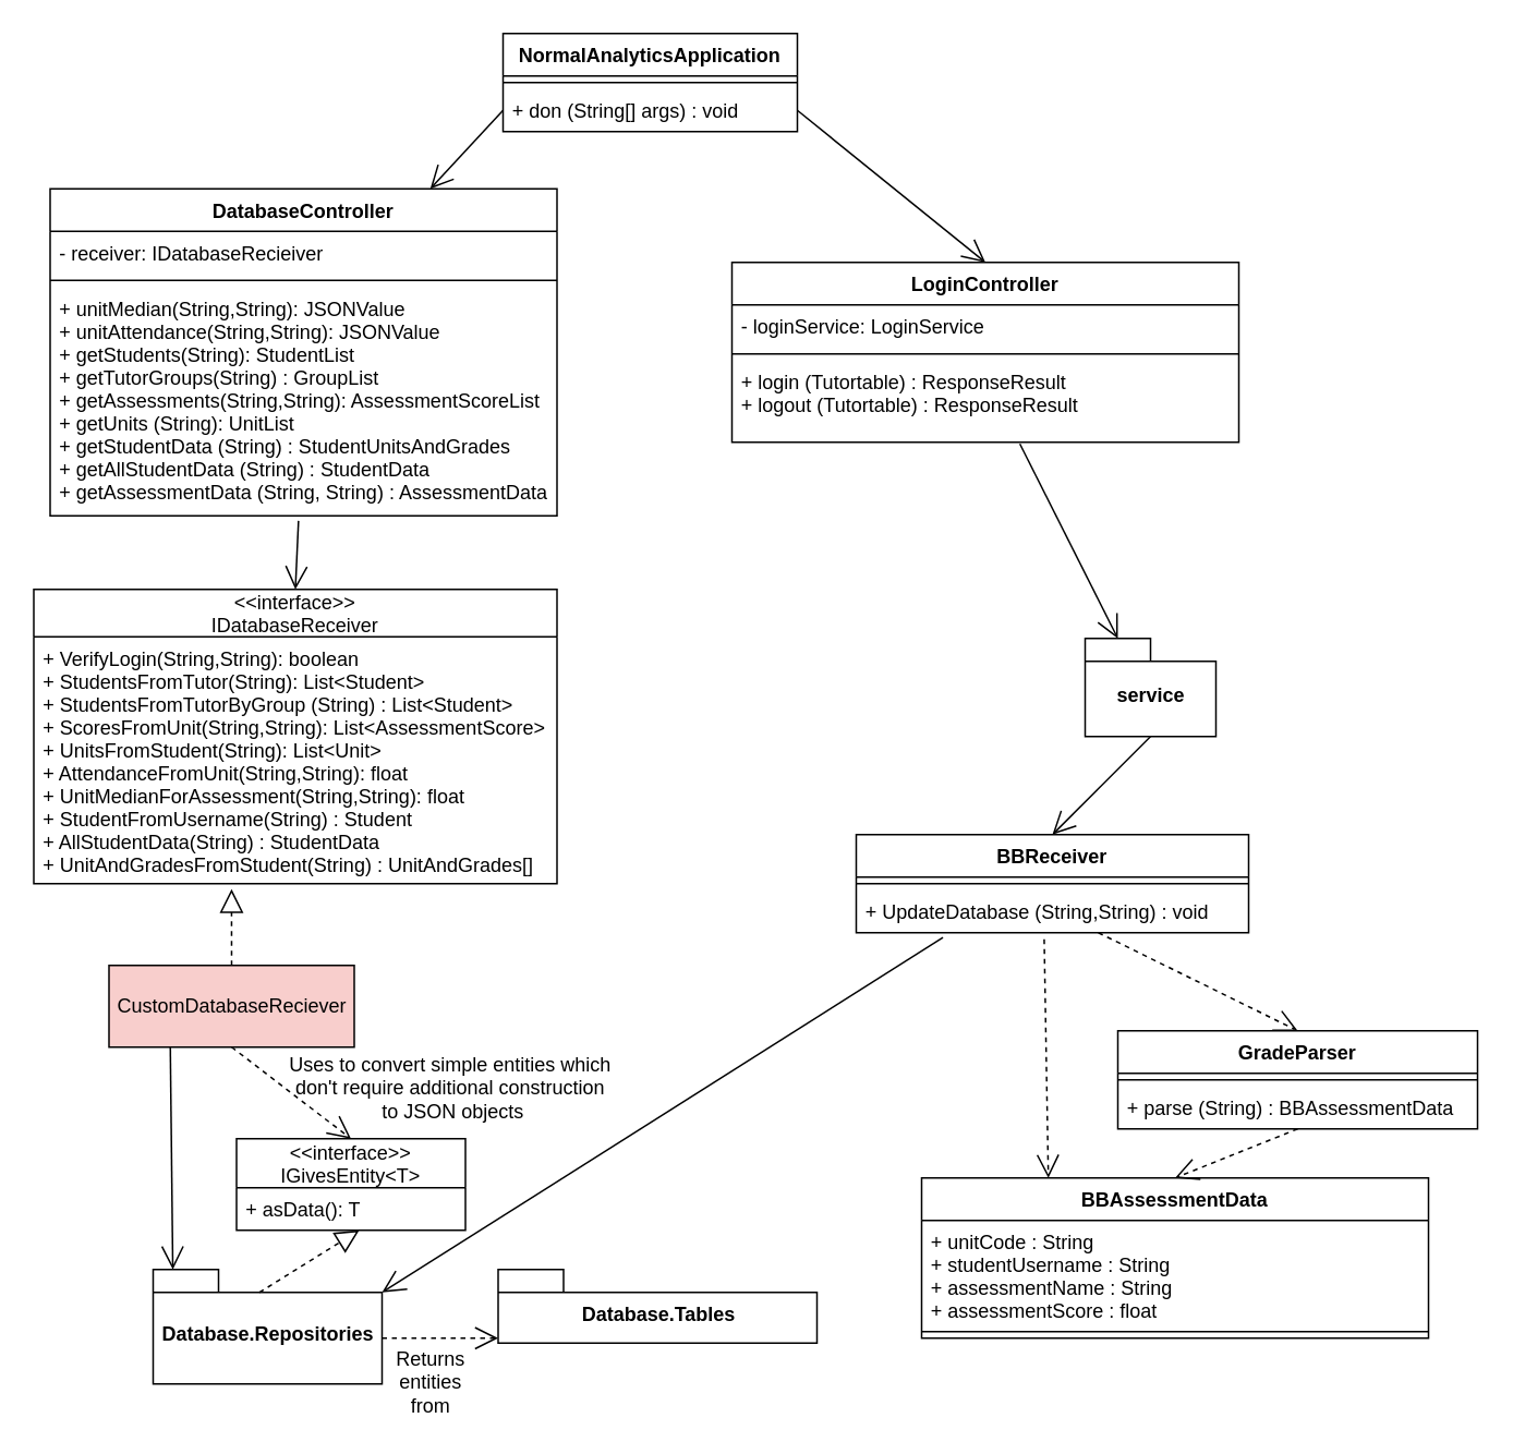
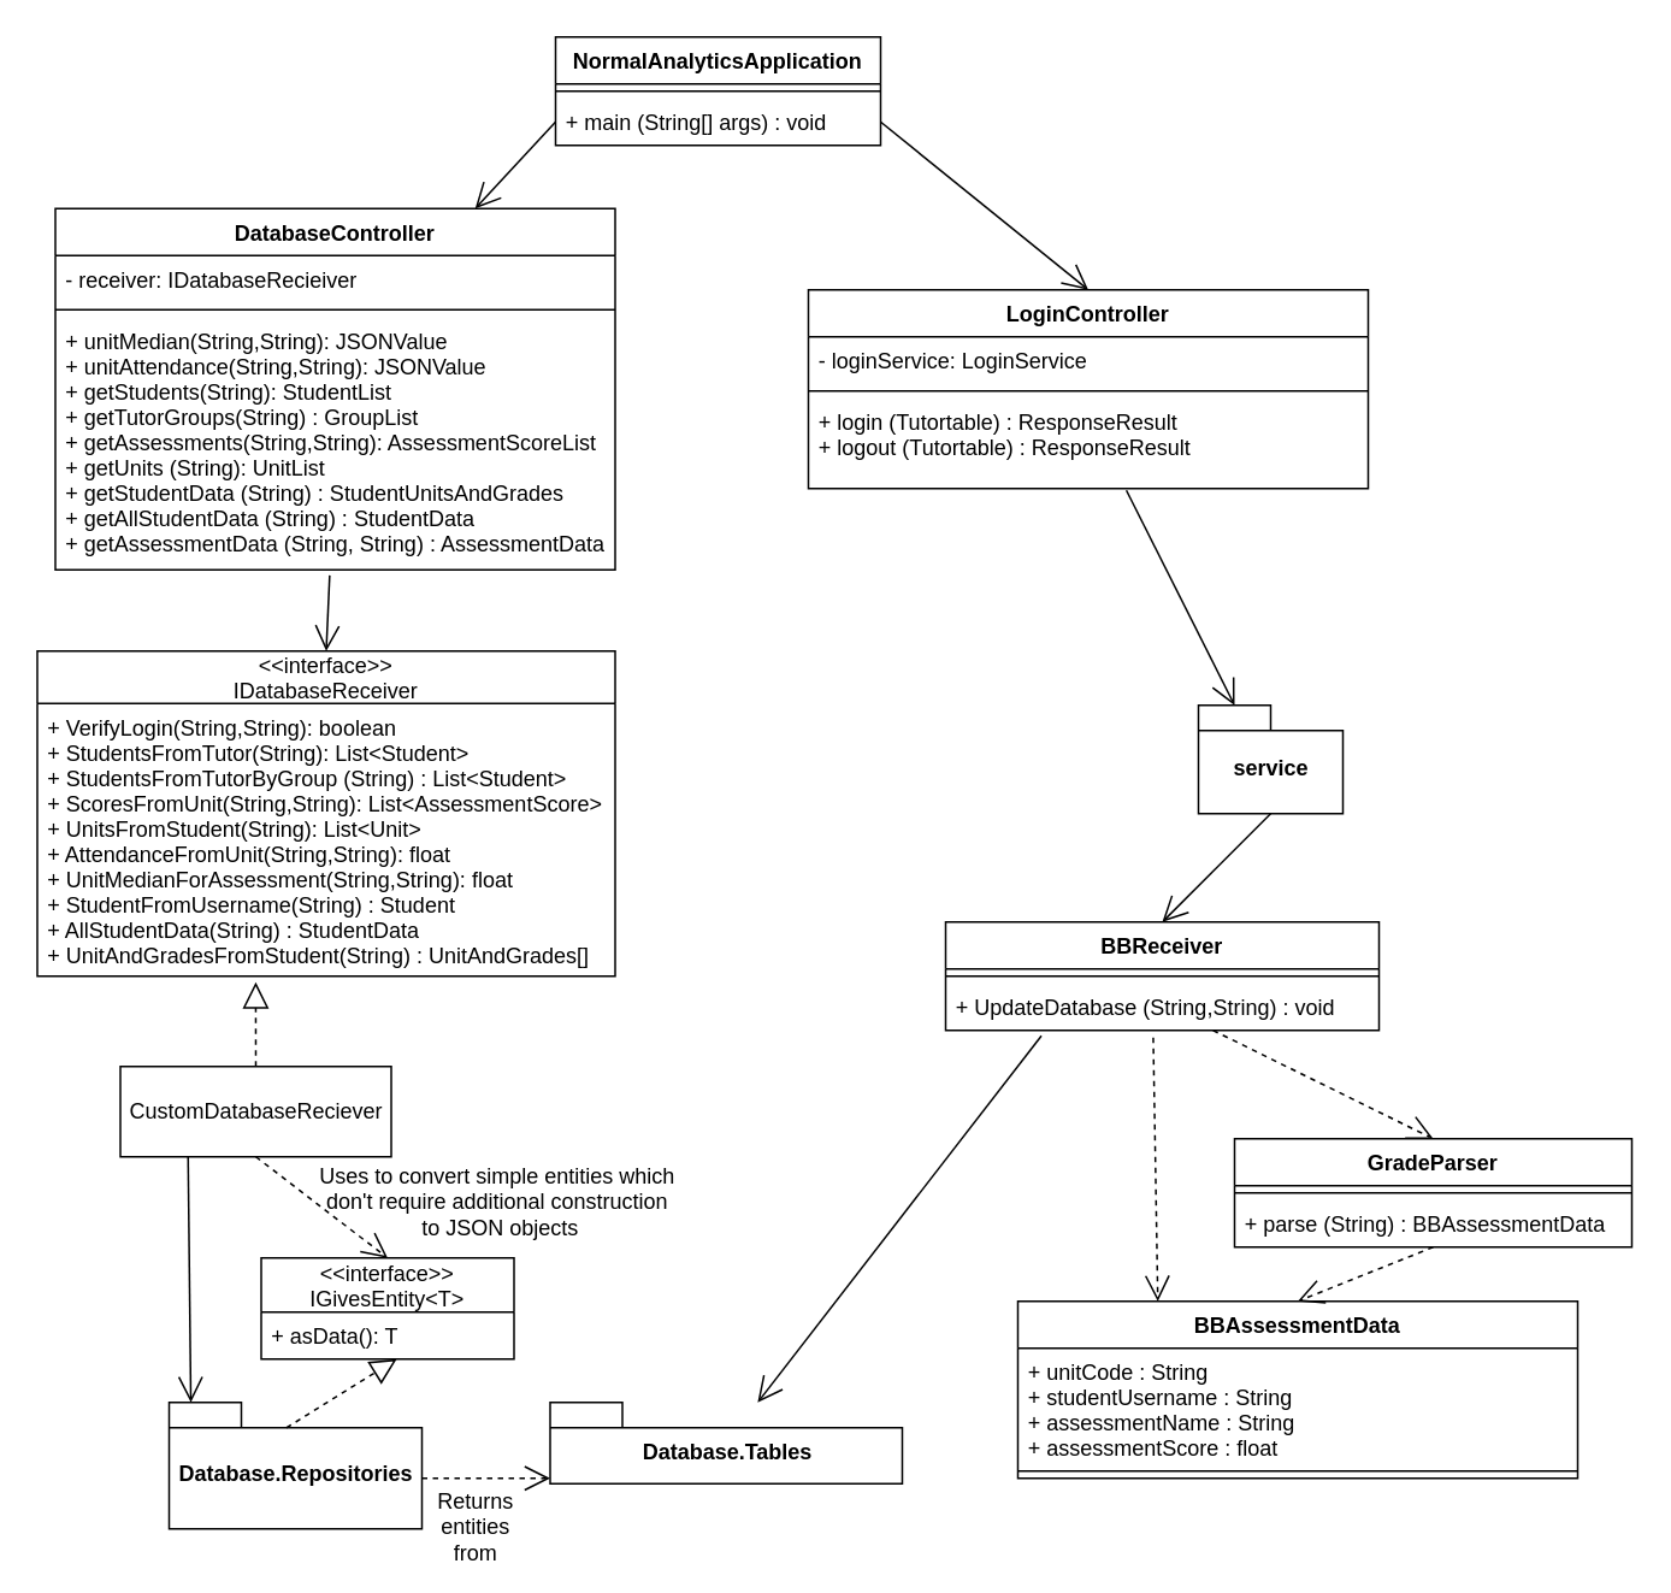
  <mxCell id="0" />
  <mxCell id="1" parent="0" />
  <mxCell id="2" value="DatabaseController" style="swimlane;fontStyle=1;align=center;verticalAlign=top;childLayout=stackLayout;horizontal=1;startSize=26;horizontalStack=0;resizeParent=1;resizeParentMax=0;resizeLast=0;collapsible=1;marginBottom=0;" vertex="1" parent="1"><mxGeometry x="30" y="115" width="310" height="200" as="geometry" /></mxCell>
  <mxCell id="3" value="- receiver: IDatabaseRecieiver" style="text;strokeColor=none;fillColor=none;align=left;verticalAlign=top;spacingLeft=4;spacingRight=4;overflow=hidden;rotatable=0;points=[[0,0.5],[1,0.5]];portConstraint=eastwest;" vertex="1" parent="2"><mxGeometry y="26" width="310" height="26" as="geometry" /></mxCell>
  <mxCell id="4" value="" style="line;strokeWidth=1;fillColor=none;align=left;verticalAlign=middle;spacingTop=-1;spacingLeft=3;spacingRight=3;rotatable=0;labelPosition=right;points=[];portConstraint=eastwest;" vertex="1" parent="2"><mxGeometry y="52" width="310" height="8" as="geometry" /></mxCell>
  <mxCell id="5" value="+ unitMedian(String,String): JSONValue&#10;+ unitAttendance(String,String): JSONValue&#10;+ getStudents(String): StudentList&#10;+ getTutorGroups(String) : GroupList&#10;+ getAssessments(String,String): AssessmentScoreList&#10;+ getUnits (String): UnitList&#10;+ getStudentData (String) : StudentUnitsAndGrades&#10;+ getAllStudentData (String) : StudentData&#10;+ getAssessmentData (String, String) : AssessmentData" style="text;strokeColor=none;fillColor=none;align=left;verticalAlign=top;spacingLeft=4;spacingRight=4;overflow=hidden;rotatable=0;points=[[0,0.5],[1,0.5]];portConstraint=eastwest;" vertex="1" parent="2"><mxGeometry y="60" width="310" height="140" as="geometry" /></mxCell>
  <mxCell id="6" value="&lt;&lt;interface&gt;&gt;&#10;IDatabaseReceiver" style="swimlane;fontStyle=0;childLayout=stackLayout;horizontal=1;startSize=29;fillColor=none;horizontalStack=0;resizeParent=1;resizeParentMax=0;resizeLast=0;collapsible=1;marginBottom=0;" vertex="1" parent="1"><mxGeometry x="20" y="360" width="320" height="180" as="geometry" /></mxCell>
  <mxCell id="7" value="+ VerifyLogin(String,String): boolean&#10;+ StudentsFromTutor(String): List&lt;Student&gt;&#10;+ StudentsFromTutorByGroup (String) : List&lt;Student&gt;&#10;+ ScoresFromUnit(String,String): List&lt;AssessmentScore&gt;&#10;+ UnitsFromStudent(String): List&lt;Unit&gt;&#10;+ AttendanceFromUnit(String,String): float&#10;+ UnitMedianForAssessment(String,String): float&#10;+ StudentFromUsername(String) : Student&#10;+ AllStudentData(String) : StudentData&#10;+ UnitAndGradesFromStudent(String) : UnitAndGrades[]" style="text;strokeColor=none;fillColor=none;align=left;verticalAlign=top;spacingLeft=4;spacingRight=4;overflow=hidden;rotatable=0;points=[[0,0.5],[1,0.5]];portConstraint=eastwest;" vertex="1" parent="6"><mxGeometry y="29" width="320" height="151" as="geometry" /></mxCell>
- <mxCell id="8" value="CustomDatabaseReciever" style="html=1;fillColor=#f8cecc;" vertex="1" parent="1"><mxGeometry x="66" y="590" width="150" height="50" as="geometry" /></mxCell>
+ <mxCell id="8" value="CustomDatabaseReciever" style="html=1;" vertex="1" parent="1"><mxGeometry x="66" y="590" width="150" height="50" as="geometry" /></mxCell>
  <mxCell id="9" value="" style="endArrow=block;dashed=1;endFill=0;endSize=12;html=1;rounded=0;entryX=0.378;entryY=1.022;entryDx=0;entryDy=0;entryPerimeter=0;exitX=0.5;exitY=0;exitDx=0;exitDy=0;" edge="1" parent="1" source="8" target="7"><mxGeometry width="160" relative="1" as="geometry"><mxPoint x="-46" y="565" as="sourcePoint" /><mxPoint x="114" y="565" as="targetPoint" /></mxGeometry></mxCell>
  <mxCell id="10" value="&lt;&lt;interface&gt;&gt;&#10;IGivesEntity&lt;T&gt;" style="swimlane;fontStyle=0;childLayout=stackLayout;horizontal=1;startSize=30;fillColor=none;horizontalStack=0;resizeParent=1;resizeParentMax=0;resizeLast=0;collapsible=1;marginBottom=0;" vertex="1" parent="1"><mxGeometry x="144" y="696" width="140" height="56" as="geometry" /></mxCell>
  <mxCell id="11" value="+ asData(): T" style="text;strokeColor=none;fillColor=none;align=left;verticalAlign=top;spacingLeft=4;spacingRight=4;overflow=hidden;rotatable=0;points=[[0,0.5],[1,0.5]];portConstraint=eastwest;" vertex="1" parent="10"><mxGeometry y="30" width="140" height="26" as="geometry" /></mxCell>
  <mxCell id="12" value="" style="endArrow=open;endSize=12;dashed=1;html=1;rounded=0;exitX=0.5;exitY=1;exitDx=0;exitDy=0;entryX=0.5;entryY=0;entryDx=0;entryDy=0;" edge="1" parent="1" source="8" target="10"><mxGeometry width="160" relative="1" as="geometry"><mxPoint x="35" y="640" as="sourcePoint" /><mxPoint x="105" y="670" as="targetPoint" /></mxGeometry></mxCell>
  <mxCell id="13" value="Database.Repositories" style="shape=folder;fontStyle=1;spacingTop=10;tabWidth=40;tabHeight=14;tabPosition=left;html=1;" vertex="1" parent="1"><mxGeometry x="93" y="776" width="140" height="70" as="geometry" /></mxCell>
  <mxCell id="14" value="" style="endArrow=block;dashed=1;endFill=0;endSize=12;html=1;rounded=0;entryX=0.536;entryY=1;entryDx=0;entryDy=0;entryPerimeter=0;exitX=0;exitY=0;exitDx=65;exitDy=14;exitPerimeter=0;" edge="1" parent="1" source="13" target="11"><mxGeometry width="160" relative="1" as="geometry"><mxPoint x="57" y="796" as="sourcePoint" /><mxPoint x="217" y="796" as="targetPoint" /></mxGeometry></mxCell>
  <mxCell id="15" value="" style="endArrow=open;endFill=1;endSize=12;html=1;rounded=0;entryX=0.5;entryY=0;entryDx=0;entryDy=0;exitX=0.49;exitY=1.022;exitDx=0;exitDy=0;exitPerimeter=0;" edge="1" parent="1" source="5" target="6"><mxGeometry width="160" relative="1" as="geometry"><mxPoint x="164" y="380" as="sourcePoint" /><mxPoint x="174" y="410" as="targetPoint" /></mxGeometry></mxCell>
  <mxCell id="16" value="" style="endArrow=open;endFill=1;endSize=12;html=1;rounded=0;entryX=0.086;entryY=0;entryDx=0;entryDy=0;exitX=0.25;exitY=1;exitDx=0;exitDy=0;entryPerimeter=0;" edge="1" parent="1" source="8" target="13"><mxGeometry width="160" relative="1" as="geometry"><mxPoint x="144" y="740" as="sourcePoint" /><mxPoint x="144.1" y="793.02" as="targetPoint" /></mxGeometry></mxCell>
  <mxCell id="17" value="Database.Tables" style="shape=folder;fontStyle=1;spacingTop=10;tabWidth=40;tabHeight=14;tabPosition=left;html=1;" vertex="1" parent="1"><mxGeometry x="304" y="776" width="195" height="45" as="geometry" /></mxCell>
  <mxCell id="18" value="" style="endArrow=open;endSize=12;dashed=1;html=1;rounded=0;exitX=0;exitY=0;exitDx=140;exitDy=42;entryX=0;entryY=0;entryDx=0;entryDy=42;entryPerimeter=0;exitPerimeter=0;" edge="1" parent="1" source="13" target="17"><mxGeometry width="160" relative="1" as="geometry"><mxPoint x="180" y="678" as="sourcePoint" /><mxPoint x="253" y="734" as="targetPoint" /></mxGeometry></mxCell>
  <mxCell id="19" value="Returns entities from" style="text;html=1;strokeColor=none;fillColor=none;align=center;verticalAlign=middle;whiteSpace=wrap;rounded=0;" vertex="1" parent="1"><mxGeometry x="233" y="830" width="60" height="30" as="geometry" /></mxCell>
  <mxCell id="20" value="Uses to convert simple entities&amp;nbsp;which don't require additional&amp;nbsp;construction&lt;br&gt;&amp;nbsp;to JSON objects" style="text;html=1;strokeColor=none;fillColor=none;align=center;verticalAlign=middle;whiteSpace=wrap;rounded=0;" vertex="1" parent="1"><mxGeometry x="175" y="650" width="200" height="30" as="geometry" /></mxCell>
  <mxCell id="21" value="NormalAnalyticsApplication" style="swimlane;fontStyle=1;align=center;verticalAlign=top;childLayout=stackLayout;horizontal=1;startSize=26;horizontalStack=0;resizeParent=1;resizeParentMax=0;resizeLast=0;collapsible=1;marginBottom=0;" vertex="1" parent="1"><mxGeometry x="307" y="20" width="180" height="60" as="geometry" /></mxCell>
  <mxCell id="22" value="" style="line;strokeWidth=1;fillColor=none;align=left;verticalAlign=middle;spacingTop=-1;spacingLeft=3;spacingRight=3;rotatable=0;labelPosition=right;points=[];portConstraint=eastwest;" vertex="1" parent="21"><mxGeometry y="26" width="180" height="8" as="geometry" /></mxCell>
- <mxCell id="23" value="+ don (String[] args) : void" style="text;strokeColor=none;fillColor=none;align=left;verticalAlign=top;spacingLeft=4;spacingRight=4;overflow=hidden;rotatable=0;points=[[0,0.5],[1,0.5]];portConstraint=eastwest;" vertex="1" parent="21"><mxGeometry y="34" width="180" height="26" as="geometry" /></mxCell>
+ <mxCell id="23" value="+ main (String[] args) : void" style="text;strokeColor=none;fillColor=none;align=left;verticalAlign=top;spacingLeft=4;spacingRight=4;overflow=hidden;rotatable=0;points=[[0,0.5],[1,0.5]];portConstraint=eastwest;" vertex="1" parent="21"><mxGeometry y="34" width="180" height="26" as="geometry" /></mxCell>
  <mxCell id="24" value="LoginController" style="swimlane;fontStyle=1;align=center;verticalAlign=top;childLayout=stackLayout;horizontal=1;startSize=26;horizontalStack=0;resizeParent=1;resizeParentMax=0;resizeLast=0;collapsible=1;marginBottom=0;" vertex="1" parent="1"><mxGeometry x="447" y="160" width="310" height="110" as="geometry" /></mxCell>
  <mxCell id="25" value="- loginService: LoginService" style="text;strokeColor=none;fillColor=none;align=left;verticalAlign=top;spacingLeft=4;spacingRight=4;overflow=hidden;rotatable=0;points=[[0,0.5],[1,0.5]];portConstraint=eastwest;" vertex="1" parent="24"><mxGeometry y="26" width="310" height="26" as="geometry" /></mxCell>
  <mxCell id="26" value="" style="line;strokeWidth=1;fillColor=none;align=left;verticalAlign=middle;spacingTop=-1;spacingLeft=3;spacingRight=3;rotatable=0;labelPosition=right;points=[];portConstraint=eastwest;" vertex="1" parent="24"><mxGeometry y="52" width="310" height="8" as="geometry" /></mxCell>
  <mxCell id="27" value="+ login (Tutortable) : ResponseResult&#10;+ logout (Tutortable) : ResponseResult" style="text;strokeColor=none;fillColor=none;align=left;verticalAlign=top;spacingLeft=4;spacingRight=4;overflow=hidden;rotatable=0;points=[[0,0.5],[1,0.5]];portConstraint=eastwest;" vertex="1" parent="24"><mxGeometry y="60" width="310" height="50" as="geometry" /></mxCell>
  <mxCell id="28" value="service" style="shape=folder;fontStyle=1;spacingTop=10;tabWidth=40;tabHeight=14;tabPosition=left;html=1;" vertex="1" parent="1"><mxGeometry x="663" y="390" width="80" height="60" as="geometry" /></mxCell>
  <mxCell id="29" value="" style="endArrow=open;endFill=1;endSize=12;html=1;rounded=0;entryX=0;entryY=0;entryDx=20;entryDy=0;exitX=0.568;exitY=1.02;exitDx=0;exitDy=0;exitPerimeter=0;entryPerimeter=0;" edge="1" parent="1" source="27" target="28"><mxGeometry width="160" relative="1" as="geometry"><mxPoint x="763" y="380" as="sourcePoint" /><mxPoint x="763.1" y="433.02" as="targetPoint" /></mxGeometry></mxCell>
  <mxCell id="30" value="BBReceiver" style="swimlane;fontStyle=1;align=center;verticalAlign=top;childLayout=stackLayout;horizontal=1;startSize=26;horizontalStack=0;resizeParent=1;resizeParentMax=0;resizeLast=0;collapsible=1;marginBottom=0;" vertex="1" parent="1"><mxGeometry x="523" y="510" width="240" height="60" as="geometry" /></mxCell>
  <mxCell id="31" value="" style="line;strokeWidth=1;fillColor=none;align=left;verticalAlign=middle;spacingTop=-1;spacingLeft=3;spacingRight=3;rotatable=0;labelPosition=right;points=[];portConstraint=eastwest;" vertex="1" parent="30"><mxGeometry y="26" width="240" height="8" as="geometry" /></mxCell>
  <mxCell id="32" value="+ UpdateDatabase (String,String) : void" style="text;strokeColor=none;fillColor=none;align=left;verticalAlign=top;spacingLeft=4;spacingRight=4;overflow=hidden;rotatable=0;points=[[0,0.5],[1,0.5]];portConstraint=eastwest;" vertex="1" parent="30"><mxGeometry y="34" width="240" height="26" as="geometry" /></mxCell>
  <mxCell id="33" value="" style="endArrow=open;endFill=1;endSize=12;html=1;rounded=0;entryX=0.5;entryY=0;entryDx=0;entryDy=0;exitX=0.5;exitY=1;exitDx=0;exitDy=0;exitPerimeter=0;" edge="1" parent="1" source="28" target="30"><mxGeometry width="160" relative="1" as="geometry"><mxPoint x="533" y="385.5" as="sourcePoint" /><mxPoint x="595.92" y="454.5" as="targetPoint" /></mxGeometry></mxCell>
  <mxCell id="34" value="GradeParser" style="swimlane;fontStyle=1;align=center;verticalAlign=top;childLayout=stackLayout;horizontal=1;startSize=26;horizontalStack=0;resizeParent=1;resizeParentMax=0;resizeLast=0;collapsible=1;marginBottom=0;" vertex="1" parent="1"><mxGeometry x="683" y="630" width="220" height="60" as="geometry" /></mxCell>
  <mxCell id="35" value="" style="line;strokeWidth=1;fillColor=none;align=left;verticalAlign=middle;spacingTop=-1;spacingLeft=3;spacingRight=3;rotatable=0;labelPosition=right;points=[];portConstraint=eastwest;" vertex="1" parent="34"><mxGeometry y="26" width="220" height="8" as="geometry" /></mxCell>
  <mxCell id="36" value="+ parse (String) : BBAssessmentData" style="text;strokeColor=none;fillColor=none;align=left;verticalAlign=top;spacingLeft=4;spacingRight=4;overflow=hidden;rotatable=0;points=[[0,0.5],[1,0.5]];portConstraint=eastwest;" vertex="1" parent="34"><mxGeometry y="34" width="220" height="26" as="geometry" /></mxCell>
  <mxCell id="37" value="BBAssessmentData" style="swimlane;fontStyle=1;align=center;verticalAlign=top;childLayout=stackLayout;horizontal=1;startSize=26;horizontalStack=0;resizeParent=1;resizeParentMax=0;resizeLast=0;collapsible=1;marginBottom=0;" vertex="1" parent="1"><mxGeometry x="563" y="720" width="310" height="98" as="geometry" /></mxCell>
  <mxCell id="38" value="+ unitCode : String&#10;+ studentUsername : String&#10;+ assessmentName : String&#10;+ assessmentScore : float" style="text;strokeColor=none;fillColor=none;align=left;verticalAlign=top;spacingLeft=4;spacingRight=4;overflow=hidden;rotatable=0;points=[[0,0.5],[1,0.5]];portConstraint=eastwest;" vertex="1" parent="37"><mxGeometry y="26" width="310" height="64" as="geometry" /></mxCell>
  <mxCell id="39" value="" style="line;strokeWidth=1;fillColor=none;align=left;verticalAlign=middle;spacingTop=-1;spacingLeft=3;spacingRight=3;rotatable=0;labelPosition=right;points=[];portConstraint=eastwest;" vertex="1" parent="37"><mxGeometry y="90" width="310" height="8" as="geometry" /></mxCell>
  <mxCell id="40" value="" style="endArrow=open;endSize=12;dashed=1;html=1;rounded=0;exitX=0.617;exitY=1;exitDx=0;exitDy=0;entryX=0.5;entryY=0;entryDx=0;entryDy=0;exitPerimeter=0;" edge="1" parent="1" source="32" target="34"><mxGeometry width="160" relative="1" as="geometry"><mxPoint x="643" y="570" as="sourcePoint" /><mxPoint x="716" y="626" as="targetPoint" /></mxGeometry></mxCell>
  <mxCell id="41" value="" style="endArrow=open;endSize=12;dashed=1;html=1;rounded=0;exitX=0.5;exitY=1;exitDx=0;exitDy=0;entryX=0.5;entryY=0;entryDx=0;entryDy=0;exitPerimeter=0;" edge="1" parent="1" source="36" target="37"><mxGeometry width="160" relative="1" as="geometry"><mxPoint x="503" y="630" as="sourcePoint" /><mxPoint x="624.92" y="690" as="targetPoint" /></mxGeometry></mxCell>
  <mxCell id="42" value="" style="endArrow=open;endSize=12;dashed=1;html=1;rounded=0;exitX=0.479;exitY=1.154;exitDx=0;exitDy=0;entryX=0.25;entryY=0;entryDx=0;entryDy=0;exitPerimeter=0;" edge="1" parent="1" source="32" target="37"><mxGeometry width="160" relative="1" as="geometry"><mxPoint x="658" y="630" as="sourcePoint" /><mxPoint x="583" y="660" as="targetPoint" /></mxGeometry></mxCell>
- <mxCell id="43" value="" style="endArrow=open;endFill=1;endSize=12;html=1;rounded=0;entryX=0;entryY=0;entryDx=140;entryDy=14;exitX=0.221;exitY=1.115;exitDx=0;exitDy=0;exitPerimeter=0;entryPerimeter=0;" edge="1" parent="1" source="32" target="13"><mxGeometry width="160" relative="1" as="geometry"><mxPoint x="553" y="630" as="sourcePoint" /><mxPoint x="493" y="690" as="targetPoint" /></mxGeometry></mxCell>
+ <mxCell id="43" value="" style="endArrow=open;endFill=1;endSize=12;html=1;rounded=0;exitX=0.221;exitY=1.115;exitDx=0;exitDy=0;exitPerimeter=0;" edge="1" parent="1" source="32" target="17"><mxGeometry width="160" relative="1" as="geometry"><mxPoint x="553" y="630" as="sourcePoint" /><mxPoint x="493" y="690" as="targetPoint" /></mxGeometry></mxCell>
  <mxCell id="44" value="" style="endArrow=open;endFill=1;endSize=12;html=1;rounded=0;exitX=1;exitY=0.5;exitDx=0;exitDy=0;entryX=0.5;entryY=0;entryDx=0;entryDy=0;" edge="1" parent="1" source="23" target="24"><mxGeometry width="160" relative="1" as="geometry"><mxPoint x="353" y="400" as="sourcePoint" /><mxPoint x="513" y="400" as="targetPoint" /></mxGeometry></mxCell>
  <mxCell id="45" value="" style="endArrow=open;endFill=1;endSize=12;html=1;rounded=0;exitX=0;exitY=0.5;exitDx=0;exitDy=0;entryX=0.75;entryY=0;entryDx=0;entryDy=0;" edge="1" parent="1" source="23" target="2"><mxGeometry width="160" relative="1" as="geometry"><mxPoint x="133" y="3.5" as="sourcePoint" /><mxPoint x="248" y="96.5" as="targetPoint" /></mxGeometry></mxCell>
